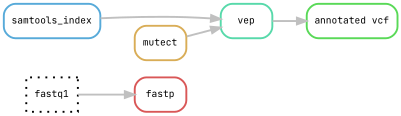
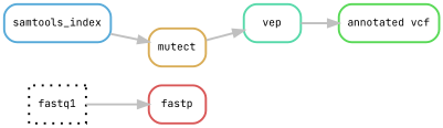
  digraph {
    bgcolor=white
    fontname="JetBrains Mono"
    rankdir=LR
    node [fontname="JetBrains Mono" fontsize=10 penwidth=2 shape=box style=rounded]
    edge [color=grey fontname="JetBrains Mono" penwidth=2]
    n1 [color="0.0 0.0 0.0" label=fastq1 style=dotted]
    n2 [color="0.00 0.6 0.85" label=fastp]
    n3 [color="0.33 0.6 0.85" label="annotated vcf"]
    n4 [color="0.44 0.6 0.85" label=vep]
    n5 [color="0.11 0.6 0.85" label=mutect]
    n6 [color="0.56 0.6 0.85" label=samtools_index]
    n1 -> n2
    n4 -> n3
    n5 -> n4
-   n6 -> n4
+   n6 -> n5
  }
